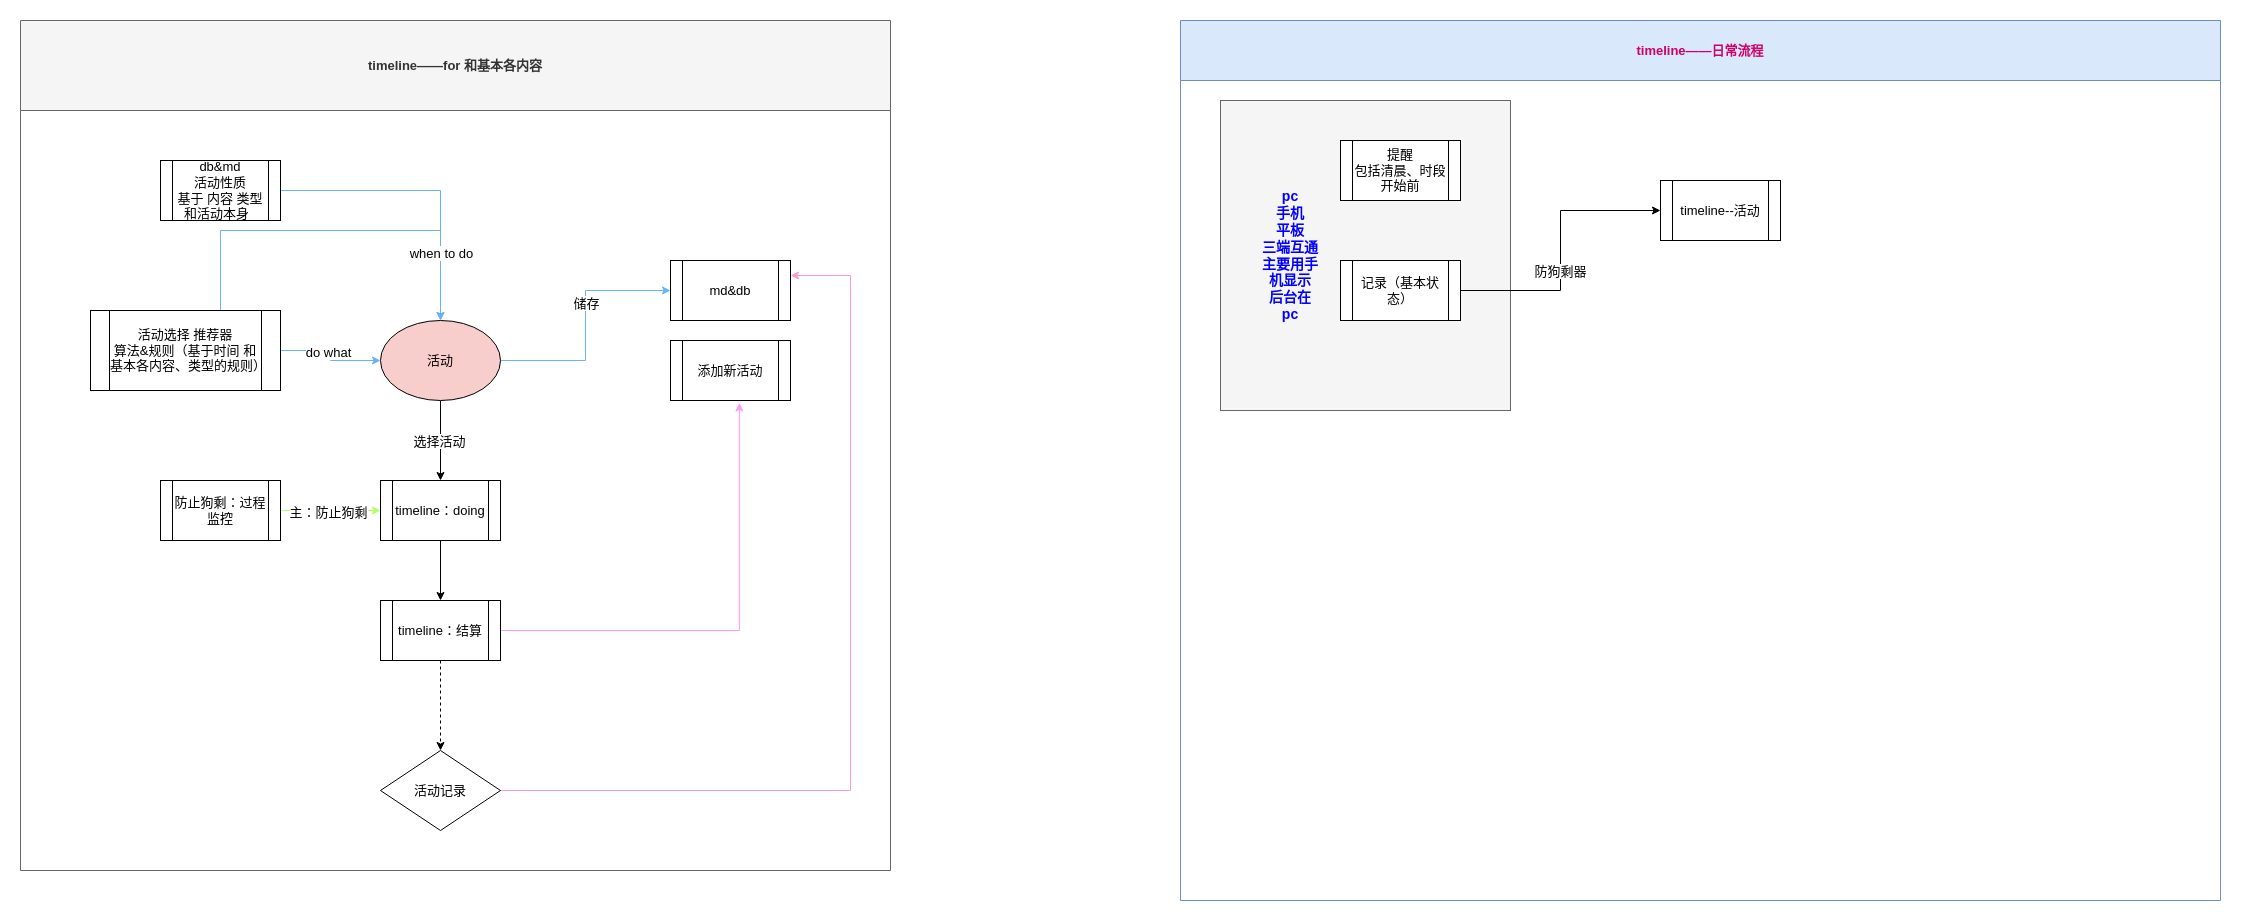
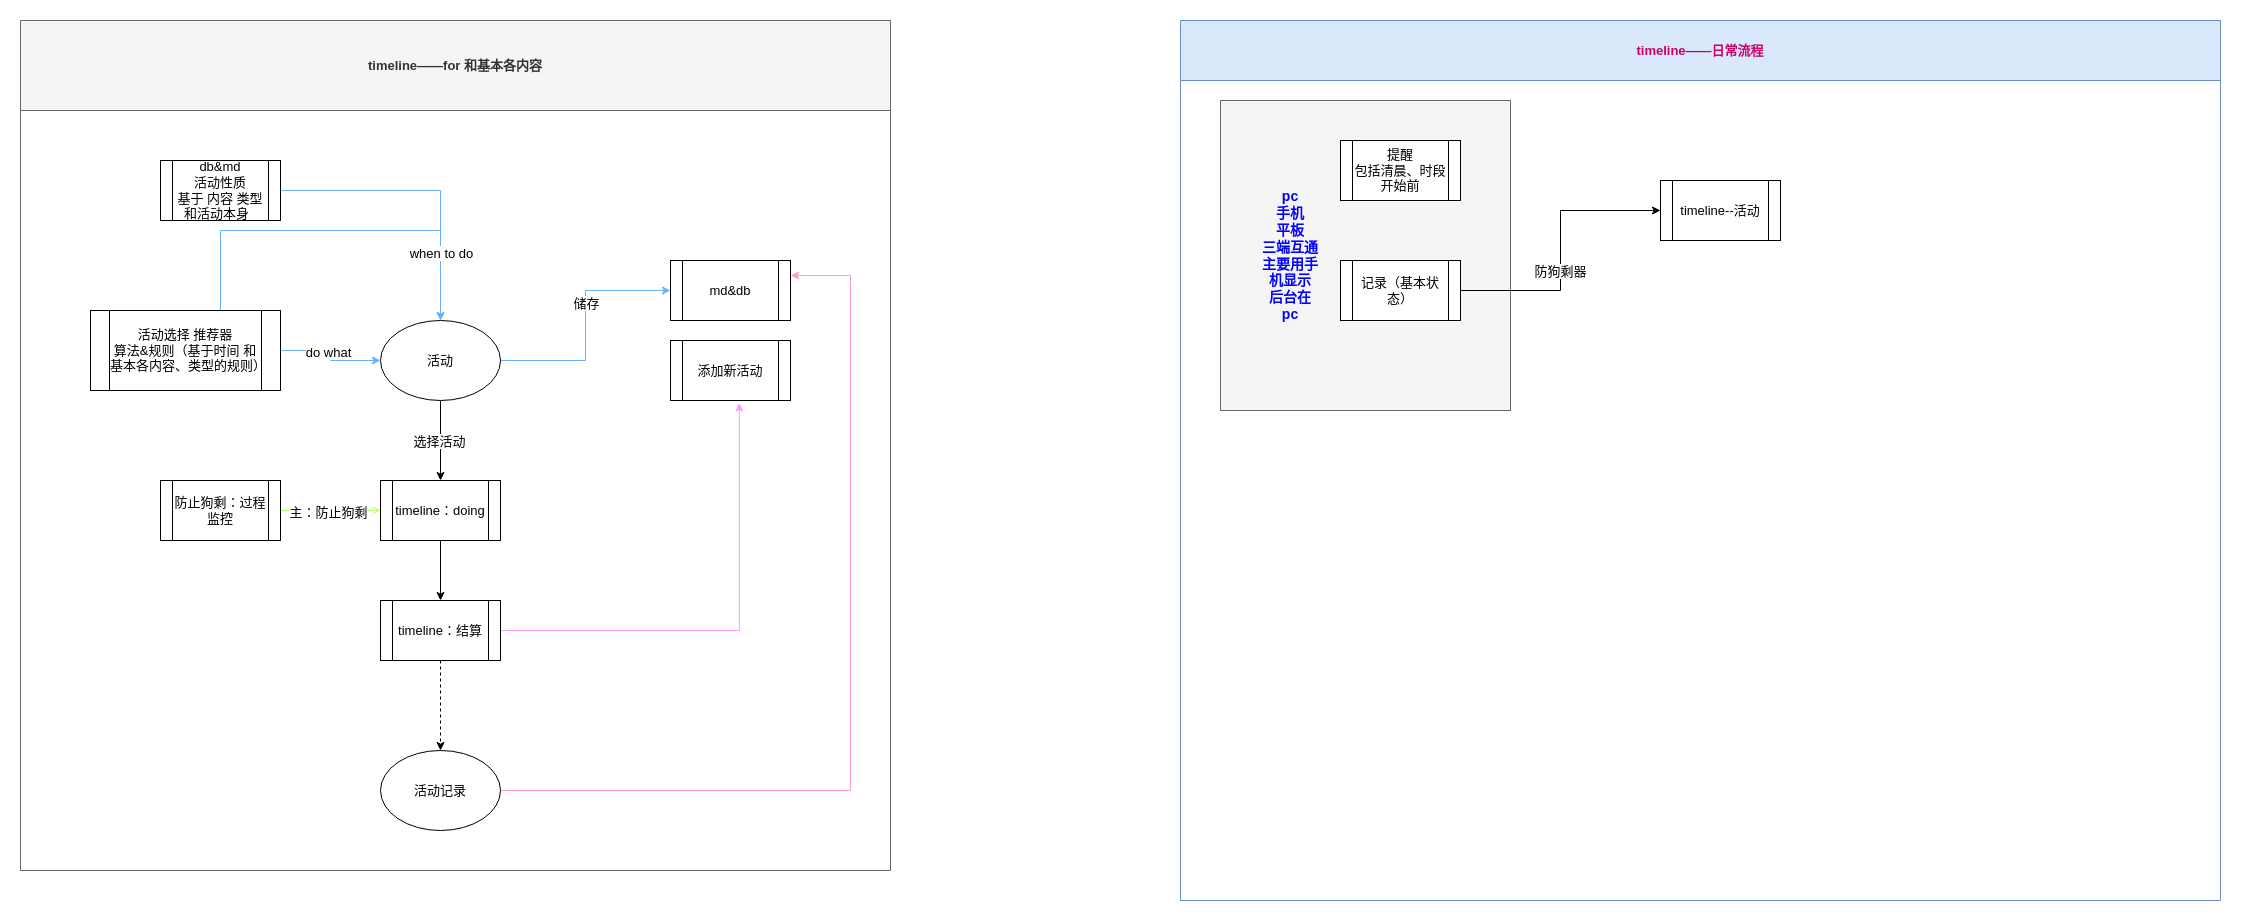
  <mxCell id="0" />
  <mxCell id="1" parent="0" />
  <mxCell id="2" value="&lt;font color=&quot;#cc0066&quot; style=&quot;font-size: 13px;&quot;&gt;timeline——日常流程&lt;/font&gt;" style="swimlane;whiteSpace=wrap;html=1;startSize=60;fillColor=#dae8fc;strokeColor=#6c8ebf;fontSize=13;" vertex="1" parent="1"><mxGeometry x="1180" y="20" width="1040" height="880" as="geometry"><mxRectangle x="2640" y="360" width="240" height="60" as="alternateBounds" /></mxGeometry></mxCell>
  <mxCell id="3" value="" style="rounded=0;whiteSpace=wrap;html=1;fontSize=13;fillColor=#f5f5f5;fontColor=#333333;strokeColor=#666666;" vertex="1" parent="2"><mxGeometry x="40" y="80" width="290" height="310" as="geometry" /></mxCell>
  <mxCell id="4" value="提醒&lt;br style=&quot;font-size: 13px;&quot;&gt;包括清晨、时段开始前" style="shape=process;whiteSpace=wrap;html=1;backgroundOutline=1;fontSize=13;" vertex="1" parent="2"><mxGeometry x="160" y="120" width="120" height="60" as="geometry" /></mxCell>
  <mxCell id="5" style="edgeStyle=orthogonalEdgeStyle;rounded=0;orthogonalLoop=1;jettySize=auto;html=1;entryX=0;entryY=0.5;entryDx=0;entryDy=0;fontSize=13;" edge="1" parent="2" source="7" target="8"><mxGeometry relative="1" as="geometry" /></mxCell>
  <mxCell id="6" value="防狗剩器" style="edgeLabel;html=1;align=center;verticalAlign=middle;resizable=0;points=[];fontSize=13;" vertex="1" connectable="0" parent="5"><mxGeometry x="-0.145" y="1" relative="1" as="geometry"><mxPoint as="offset" /></mxGeometry></mxCell>
  <mxCell id="7" value="记录（基本状态）" style="shape=process;whiteSpace=wrap;html=1;backgroundOutline=1;fontSize=13;" vertex="1" parent="2"><mxGeometry x="160" y="240" width="120" height="60" as="geometry" /></mxCell>
  <mxCell id="8" value="timeline--活动" style="shape=process;whiteSpace=wrap;html=1;backgroundOutline=1;fontSize=13;" vertex="1" parent="2"><mxGeometry x="480" y="160" width="120" height="60" as="geometry" /></mxCell>
  <mxCell id="9" value="pc&lt;br style=&quot;font-size: 14px;&quot;&gt;手机&lt;br style=&quot;font-size: 14px;&quot;&gt;平板&lt;br style=&quot;font-size: 14px;&quot;&gt;三端互通&lt;br style=&quot;font-size: 14px;&quot;&gt;主要用手机显示&lt;br style=&quot;font-size: 14px;&quot;&gt;后台在pc" style="text;html=1;strokeColor=none;fillColor=none;align=center;verticalAlign=middle;whiteSpace=wrap;rounded=0;fontSize=14;fontColor=#0000FF;fontStyle=1" vertex="1" parent="2"><mxGeometry x="80" y="170" width="60" height="130" as="geometry" /></mxCell>
  <mxCell id="10" value="&lt;font style=&quot;font-size: 13px;&quot;&gt;timeline——for 和基本各内容&lt;/font&gt;" style="swimlane;whiteSpace=wrap;html=1;startSize=90;fillColor=#f5f5f5;fontColor=#333333;strokeColor=#666666;fontSize=13;" vertex="1" parent="1"><mxGeometry x="20" y="20" width="870" height="850" as="geometry"><mxRectangle x="1480" y="370" width="180" height="30" as="alternateBounds" /></mxGeometry></mxCell>
  <mxCell id="11" style="edgeStyle=orthogonalEdgeStyle;rounded=0;orthogonalLoop=1;jettySize=auto;html=1;fontSize=13;" edge="1" parent="1" source="15" target="24"><mxGeometry relative="1" as="geometry" /></mxCell>
  <mxCell id="12" value="选择活动" style="edgeLabel;html=1;align=center;verticalAlign=middle;resizable=0;points=[];fontSize=13;" vertex="1" connectable="0" parent="11"><mxGeometry x="-0.003" y="-2" relative="1" as="geometry"><mxPoint as="offset" /></mxGeometry></mxCell>
  <mxCell id="13" style="edgeStyle=orthogonalEdgeStyle;rounded=0;orthogonalLoop=1;jettySize=auto;html=1;entryX=0;entryY=0.5;entryDx=0;entryDy=0;strokeColor=#66B2FF;fontSize=13;" edge="1" parent="1" source="15" target="31"><mxGeometry relative="1" as="geometry" /></mxCell>
  <mxCell id="14" value="储存" style="edgeLabel;html=1;align=center;verticalAlign=middle;resizable=0;points=[];fontSize=13;" vertex="1" connectable="0" parent="13"><mxGeometry x="0.19" relative="1" as="geometry"><mxPoint as="offset" /></mxGeometry></mxCell>
- <mxCell id="15" value="活动" style="ellipse;whiteSpace=wrap;html=1;fontSize=13;fillColor=#f8cecc;" vertex="1" parent="1"><mxGeometry x="380" y="320" width="120" height="80" as="geometry" /></mxCell>
+ <mxCell id="15" value="活动" style="ellipse;whiteSpace=wrap;html=1;fontSize=13;" vertex="1" parent="1"><mxGeometry x="380" y="320" width="120" height="80" as="geometry" /></mxCell>
  <mxCell id="16" style="edgeStyle=orthogonalEdgeStyle;rounded=0;orthogonalLoop=1;jettySize=auto;html=1;strokeColor=#66B2FF;fontSize=13;" edge="1" parent="1" source="19" target="15"><mxGeometry relative="1" as="geometry" /></mxCell>
  <mxCell id="17" value="do what" style="edgeLabel;html=1;align=center;verticalAlign=middle;resizable=0;points=[];fontSize=13;" vertex="1" connectable="0" parent="16"><mxGeometry x="-0.146" y="-1" relative="1" as="geometry"><mxPoint as="offset" /></mxGeometry></mxCell>
  <mxCell id="18" style="edgeStyle=orthogonalEdgeStyle;rounded=0;orthogonalLoop=1;jettySize=auto;html=1;entryX=0.5;entryY=0;entryDx=0;entryDy=0;strokeColor=#66B2FF;fontSize=13;" edge="1" parent="1" source="19" target="15"><mxGeometry relative="1" as="geometry"><Array as="points"><mxPoint x="220" y="230" /><mxPoint x="440" y="230" /></Array></mxGeometry></mxCell>
  <mxCell id="19" value="活动选择 推荐器&lt;br style=&quot;font-size: 13px;&quot;&gt;算法&amp;amp;规则（基于时间 和基本各内容、类型的规则）" style="shape=process;whiteSpace=wrap;html=1;backgroundOutline=1;fontSize=13;" vertex="1" parent="1"><mxGeometry x="90" y="310" width="190" height="80" as="geometry" /></mxCell>
  <mxCell id="20" style="edgeStyle=orthogonalEdgeStyle;rounded=0;orthogonalLoop=1;jettySize=auto;html=1;strokeColor=#66B2FF;fontSize=13;" edge="1" parent="1" source="22" target="15"><mxGeometry relative="1" as="geometry" /></mxCell>
  <mxCell id="21" value="when to do" style="edgeLabel;html=1;align=center;verticalAlign=middle;resizable=0;points=[];fontSize=13;" vertex="1" connectable="0" parent="20"><mxGeometry x="0.532" relative="1" as="geometry"><mxPoint as="offset" /></mxGeometry></mxCell>
  <mxCell id="22" value="db&amp;amp;md&lt;br style=&quot;font-size: 13px;&quot;&gt;活动性质&lt;br style=&quot;font-size: 13px;&quot;&gt;基于 内容 类型 和活动本身&amp;nbsp;&amp;nbsp;" style="shape=process;whiteSpace=wrap;html=1;backgroundOutline=1;fontSize=13;" vertex="1" parent="1"><mxGeometry x="160" y="160" width="120" height="60" as="geometry" /></mxCell>
  <mxCell id="23" style="edgeStyle=orthogonalEdgeStyle;rounded=0;orthogonalLoop=1;jettySize=auto;html=1;entryX=0.5;entryY=0;entryDx=0;entryDy=0;fontSize=13;" edge="1" parent="1" source="24" target="27"><mxGeometry relative="1" as="geometry" /></mxCell>
  <mxCell id="24" value="timeline：doing" style="shape=process;whiteSpace=wrap;html=1;backgroundOutline=1;fontSize=13;" vertex="1" parent="1"><mxGeometry x="380" y="480" width="120" height="60" as="geometry" /></mxCell>
  <mxCell id="25" style="edgeStyle=orthogonalEdgeStyle;rounded=0;orthogonalLoop=1;jettySize=auto;html=1;fontSize=13;dashed=1;" edge="1" parent="1" source="27" target="29"><mxGeometry relative="1" as="geometry" /></mxCell>
  <mxCell id="26" style="edgeStyle=orthogonalEdgeStyle;rounded=0;orthogonalLoop=1;jettySize=auto;html=1;entryX=0.574;entryY=1.041;entryDx=0;entryDy=0;entryPerimeter=0;strokeColor=#FF99FF;fontSize=13;" edge="1" parent="1" source="27" target="30"><mxGeometry relative="1" as="geometry" /></mxCell>
  <mxCell id="27" value="timeline：结算" style="shape=process;whiteSpace=wrap;html=1;backgroundOutline=1;fontSize=13;" vertex="1" parent="1"><mxGeometry x="380" y="600" width="120" height="60" as="geometry" /></mxCell>
  <mxCell id="28" style="edgeStyle=orthogonalEdgeStyle;rounded=0;orthogonalLoop=1;jettySize=auto;html=1;entryX=1;entryY=0.25;entryDx=0;entryDy=0;strokeColor=#FF99CC;fontSize=13;" edge="1" parent="1" source="29" target="31"><mxGeometry relative="1" as="geometry"><Array as="points"><mxPoint x="850" y="790" /><mxPoint x="850" y="275" /></Array></mxGeometry></mxCell>
- <mxCell id="29" value="活动记录" style="rhombus;whiteSpace=wrap;html=1;fontSize=13;" vertex="1" parent="1"><mxGeometry x="380" y="750" width="120" height="80" as="geometry" /></mxCell>
+ <mxCell id="29" value="活动记录" style="ellipse;whiteSpace=wrap;html=1;fontSize=13;" vertex="1" parent="1"><mxGeometry x="380" y="750" width="120" height="80" as="geometry" /></mxCell>
  <mxCell id="30" value="添加新活动" style="shape=process;whiteSpace=wrap;html=1;backgroundOutline=1;fontSize=13;" vertex="1" parent="1"><mxGeometry x="670" y="340" width="120" height="60" as="geometry" /></mxCell>
  <mxCell id="31" value="md&amp;amp;db" style="shape=process;whiteSpace=wrap;html=1;backgroundOutline=1;fontSize=13;" vertex="1" parent="1"><mxGeometry x="670" y="260" width="120" height="60" as="geometry" /></mxCell>
- <mxCell id="32" style="edgeStyle=orthogonalEdgeStyle;rounded=0;orthogonalLoop=1;jettySize=auto;html=1;strokeColor=#B3FF66;fontSize=13;" edge="1" parent="1" source="34" target="24"><mxGeometry relative="1" as="geometry" /></mxCell>
+ <mxCell id="32" style="edgeStyle=orthogonalEdgeStyle;rounded=0;orthogonalLoop=1;jettySize=auto;html=1;strokeColor=#B3FF66;fontSize=13;endArrow=open;" edge="1" parent="1" source="34" target="24"><mxGeometry relative="1" as="geometry" /></mxCell>
  <mxCell id="33" value="主：防止狗剩" style="edgeLabel;html=1;align=center;verticalAlign=middle;resizable=0;points=[];fontSize=13;" vertex="1" connectable="0" parent="32"><mxGeometry x="-0.06" y="-1" relative="1" as="geometry"><mxPoint as="offset" /></mxGeometry></mxCell>
  <mxCell id="34" value="防止狗剩：过程监控" style="shape=process;whiteSpace=wrap;html=1;backgroundOutline=1;fontSize=13;" vertex="1" parent="1"><mxGeometry x="160" y="480" width="120" height="60" as="geometry" /></mxCell>
